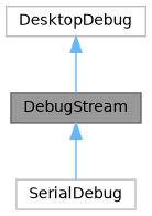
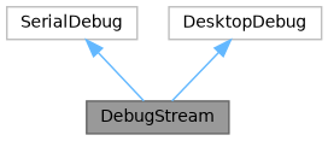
  digraph {
    node [color=grey75 fillcolor=white fontname=Helvetica fontsize=10 shape=box style=filled]
    edge [color=steelblue1 dir=back fontname=Helvetica fontsize=10 labelfontname=Helvetica labelfontsize=10 style=solid]
    n1 [color=gray40 fillcolor=grey60 fontcolor=black height=0.2 label=DebugStream width=0.4]
    n2 [height=0.2 label=SerialDebug width=0.4]
    n3 [height=0.2 label=DesktopDebug width=0.4]
-   n1 -> n2
+   n2 -> n1
    n3 -> n1
  }
